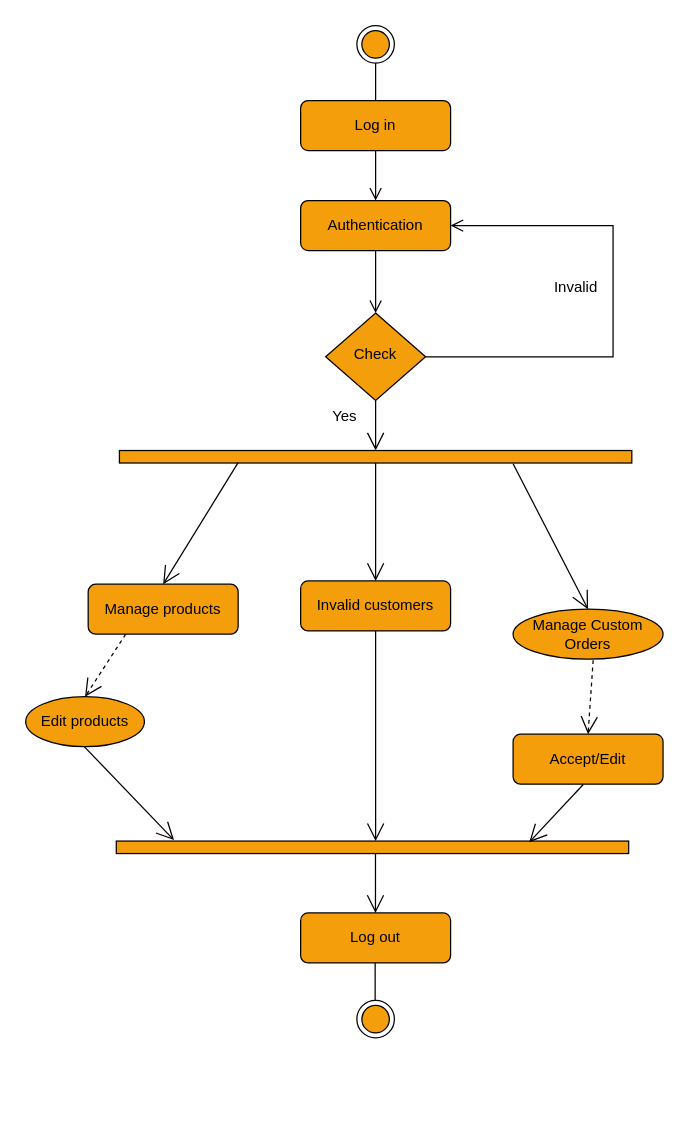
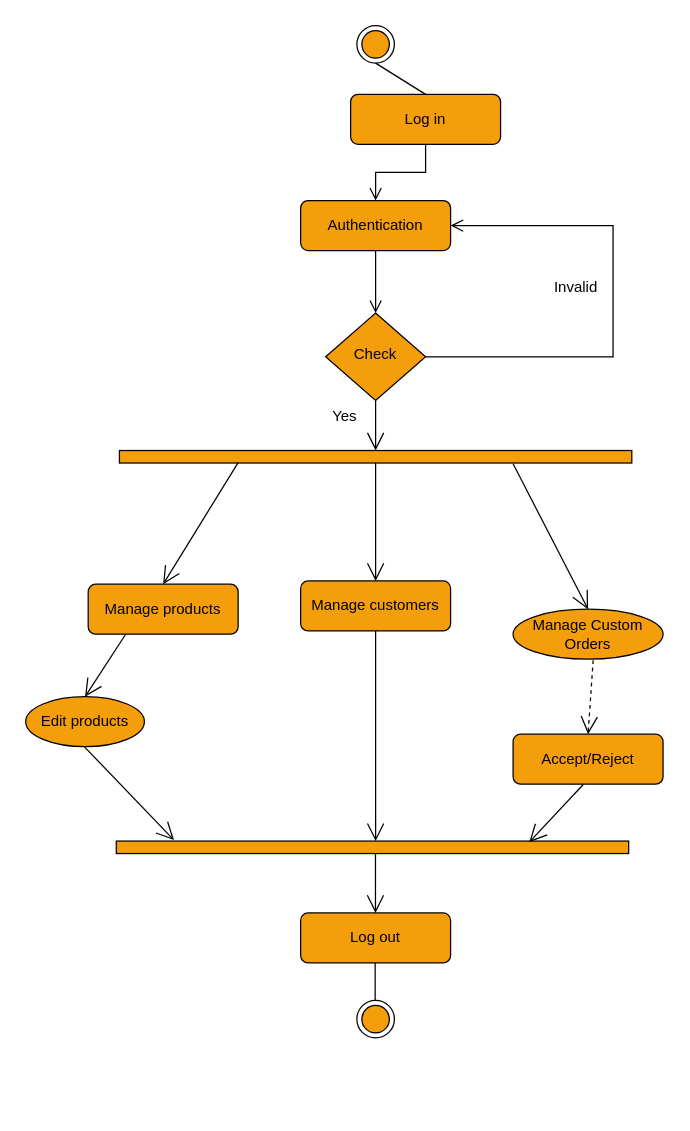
  <mxCell id="0" />
  <mxCell id="1" parent="0" />
  <mxCell id="2" value="" style="rounded=0;html=1;jettySize=auto;orthogonalLoop=1;fontSize=11;endArrow=open;endFill=0;endSize=8;strokeWidth=1;shadow=0;labelBackgroundColor=none;edgeStyle=orthogonalEdgeStyle;strokeColor=light-dark(#000000,#000000);" edge="1" parent="1" source="11" target="5"><mxGeometry relative="1" as="geometry" /></mxCell>
- <mxCell id="3" value="&lt;font style=&quot;color: light-dark(rgb(0, 0, 0), rgb(0, 0, 0));&quot;&gt;Log in&lt;/font&gt;" style="rounded=1;whiteSpace=wrap;html=1;fontSize=12;glass=0;strokeWidth=1;shadow=0;fillColor=light-dark(#F59E0B,#F59E0B);strokeColor=light-dark(#000000,#000000);" vertex="1" parent="1"><mxGeometry x="240" y="80" width="120" height="40" as="geometry" /></mxCell>
+ <mxCell id="3" value="&lt;font style=&quot;color: light-dark(rgb(0, 0, 0), rgb(0, 0, 0));&quot;&gt;Log in&lt;/font&gt;" style="rounded=1;whiteSpace=wrap;html=1;fontSize=12;glass=0;strokeWidth=1;shadow=0;fillColor=light-dark(#F59E0B,#F59E0B);strokeColor=light-dark(#000000,#000000);" vertex="1" parent="1"><mxGeometry x="280" y="75" width="120" height="40" as="geometry" /></mxCell>
  <mxCell id="4" value="&lt;font style=&quot;color: light-dark(rgb(0, 0, 0), rgb(0, 0, 0)); font-size: 12px;&quot;&gt;Invalid&lt;/font&gt;" style="edgeStyle=orthogonalEdgeStyle;rounded=0;html=1;jettySize=auto;orthogonalLoop=1;fontSize=11;endArrow=open;endFill=0;endSize=8;strokeWidth=1;shadow=0;labelBackgroundColor=none;strokeColor=light-dark(#000000,#000000);entryX=1;entryY=0.5;entryDx=0;entryDy=0;" edge="1" parent="1" source="5" target="11"><mxGeometry x="0.065" y="30" relative="1" as="geometry"><mxPoint as="offset" /><mxPoint x="490.091" y="190" as="targetPoint" /><Array as="points"><mxPoint x="490" y="285" /><mxPoint x="490" y="180" /></Array></mxGeometry></mxCell>
  <mxCell id="5" value="&lt;font style=&quot;color: light-dark(rgb(0, 0, 0), rgb(0, 0, 0));&quot;&gt;Check&lt;/font&gt;" style="rhombus;whiteSpace=wrap;html=1;shadow=0;fontFamily=Helvetica;fontSize=12;align=center;strokeWidth=1;spacing=6;spacingTop=-4;fillColor=light-dark(#F59E0B,#F59E0B);strokeColor=light-dark(#000000,#000000);" vertex="1" parent="1"><mxGeometry x="260" y="250" width="80" height="70" as="geometry" /></mxCell>
  <mxCell id="6" value="&lt;font style=&quot;color: light-dark(rgb(0, 0, 0), rgb(0, 0, 0));&quot;&gt;Log out&lt;/font&gt;" style="rounded=1;whiteSpace=wrap;html=1;fontSize=12;glass=0;strokeWidth=1;shadow=0;strokeColor=light-dark(#000000,#000000);fillColor=light-dark(#F59E0B,#F59E0B);" vertex="1" parent="1"><mxGeometry x="240" y="730" width="120" height="40" as="geometry" /></mxCell>
  <mxCell id="7" value="" style="ellipse;html=1;shape=endState;fillColor=light-dark(#F59E0B,#F59E0B);strokeColor=light-dark(#000000,#000000);" vertex="1" parent="1"><mxGeometry x="285" y="20" width="30" height="30" as="geometry" /></mxCell>
  <mxCell id="8" value="" style="endArrow=none;html=1;rounded=0;strokeColor=light-dark(#000000,#000000);entryX=0.5;entryY=1;entryDx=0;entryDy=0;exitX=0.5;exitY=0;exitDx=0;exitDy=0;" edge="1" parent="1" source="3" target="7"><mxGeometry width="50" height="50" relative="1" as="geometry"><mxPoint x="275" y="80" as="sourcePoint" /><mxPoint x="325" y="30" as="targetPoint" /></mxGeometry></mxCell>
  <mxCell id="9" value="" style="ellipse;html=1;shape=endState;fillColor=light-dark(#F59E0B,#F59E0B);strokeColor=light-dark(#000000,#000000);" vertex="1" parent="1"><mxGeometry x="285" y="800" width="30" height="30" as="geometry" /></mxCell>
  <mxCell id="10" value="" style="rounded=0;html=1;jettySize=auto;orthogonalLoop=1;fontSize=11;endArrow=open;endFill=0;endSize=8;strokeWidth=1;shadow=0;labelBackgroundColor=none;edgeStyle=orthogonalEdgeStyle;strokeColor=light-dark(#000000,#000000);" edge="1" parent="1" source="3" target="11"><mxGeometry relative="1" as="geometry"><mxPoint x="300" y="120" as="sourcePoint" /><mxPoint x="300" y="380" as="targetPoint" /></mxGeometry></mxCell>
  <mxCell id="11" value="&lt;font style=&quot;color: light-dark(rgb(0, 0, 0), rgb(0, 0, 0));&quot;&gt;Authentication&lt;/font&gt;" style="rounded=1;whiteSpace=wrap;html=1;fontSize=12;glass=0;strokeWidth=1;shadow=0;fillColor=light-dark(#F59E0B,#F59E0B);strokeColor=light-dark(#000000,#000000);" vertex="1" parent="1"><mxGeometry x="240" y="160" width="120" height="40" as="geometry" /></mxCell>
  <mxCell id="12" value="" style="html=1;points=[[0,0,0,0,5],[0,1,0,0,-5],[1,0,0,0,5],[1,1,0,0,-5]];perimeter=orthogonalPerimeter;outlineConnect=0;targetShapes=umlLifeline;portConstraint=eastwest;newEdgeStyle={&quot;curved&quot;:0,&quot;rounded&quot;:0};rotation=-90;strokeColor=light-dark(#000000,#000000);fillColor=light-dark(#F59E0B,#F59E0B);" vertex="1" parent="1"><mxGeometry x="295" y="160" width="10" height="410" as="geometry" /></mxCell>
  <mxCell id="13" value="&lt;font style=&quot;color: light-dark(rgb(0, 0, 0), rgb(0, 0, 0));&quot;&gt;Manage products&lt;/font&gt;" style="rounded=1;whiteSpace=wrap;html=1;fontSize=12;glass=0;strokeWidth=1;shadow=0;fillColor=light-dark(#F59E0B,#F59E0B);strokeColor=light-dark(#000000,#000000);" vertex="1" parent="1"><mxGeometry x="70" y="467" width="120" height="40" as="geometry" /></mxCell>
  <mxCell id="14" value="" style="endArrow=open;endFill=1;endSize=12;html=1;rounded=0;strokeColor=light-dark(#000000,#000000);entryX=0.5;entryY=0;entryDx=0;entryDy=0;exitX=0.034;exitY=0.378;exitDx=0;exitDy=0;exitPerimeter=0;" edge="1" parent="1" target="13"><mxGeometry width="160" relative="1" as="geometry"><mxPoint x="189.98" y="369.66" as="sourcePoint" /><mxPoint x="190" y="490" as="targetPoint" /></mxGeometry></mxCell>
- <mxCell id="15" value="" style="endArrow=open;endFill=1;endSize=12;html=1;rounded=0;strokeColor=light-dark(#000000,#000000);exitX=0.25;exitY=1;exitDx=0;exitDy=0;entryX=0.5;entryY=0;entryDx=0;entryDy=0;dashed=1;" edge="1" parent="1" source="13" target="16"><mxGeometry width="160" relative="1" as="geometry"><mxPoint x="125" y="507" as="sourcePoint" /><mxPoint x="155" y="567" as="targetPoint" /></mxGeometry></mxCell>
+ <mxCell id="15" value="" style="endArrow=open;endFill=1;endSize=12;html=1;rounded=0;strokeColor=light-dark(#000000,#000000);exitX=0.25;exitY=1;exitDx=0;exitDy=0;entryX=0.5;entryY=0;entryDx=0;entryDy=0;" edge="1" parent="1" source="13" target="16"><mxGeometry width="160" relative="1" as="geometry"><mxPoint x="125" y="507" as="sourcePoint" /><mxPoint x="155" y="567" as="targetPoint" /></mxGeometry></mxCell>
  <mxCell id="16" value="&lt;font style=&quot;color: light-dark(rgb(0, 0, 0), rgb(0, 0, 0));&quot;&gt;Edit products&lt;/font&gt;" style="ellipse;whiteSpace=wrap;html=1;fontSize=12;glass=0;strokeWidth=1;shadow=0;strokeColor=light-dark(#000000,#000000);fillColor=light-dark(#F59E0B,#F59E0B);" vertex="1" parent="1"><mxGeometry x="20" y="557" width="95" height="40" as="geometry" /></mxCell>
  <mxCell id="17" value="" style="html=1;points=[[0,0,0,0,5],[0,1,0,0,-5],[1,0,0,0,5],[1,1,0,0,-5]];perimeter=orthogonalPerimeter;outlineConnect=0;targetShapes=umlLifeline;portConstraint=eastwest;newEdgeStyle={&quot;curved&quot;:0,&quot;rounded&quot;:0};rotation=-90;strokeColor=light-dark(#000000,#000000);fillColor=light-dark(#F59E0B,#F59E0B);" vertex="1" parent="1"><mxGeometry x="292.5" y="472.5" width="10" height="410" as="geometry" /></mxCell>
  <mxCell id="18" value="" style="endArrow=open;endFill=1;endSize=12;html=1;rounded=0;exitX=0.5;exitY=1;exitDx=0;exitDy=0;strokeColor=light-dark(#000000,#000000);" edge="1" parent="1" source="5" target="12"><mxGeometry width="160" relative="1" as="geometry"><mxPoint x="250" y="360" as="sourcePoint" /><mxPoint x="410" y="360" as="targetPoint" /></mxGeometry></mxCell>
  <mxCell id="19" value="&lt;font style=&quot;color: light-dark(rgb(0, 0, 0), rgb(0, 0, 0));&quot;&gt;Manage Custom Orders&lt;/font&gt;" style="ellipse;whiteSpace=wrap;html=1;fontSize=12;glass=0;strokeWidth=1;shadow=0;fillColor=light-dark(#F59E0B,#F59E0B);strokeColor=light-dark(#000000,#000000);" vertex="1" parent="1"><mxGeometry x="410" y="487" width="120" height="40" as="geometry" /></mxCell>
  <mxCell id="20" value="" style="endArrow=open;endFill=1;endSize=12;html=1;rounded=0;strokeColor=light-dark(#000000,#000000);entryX=0.5;entryY=0;entryDx=0;entryDy=0;exitX=-0.059;exitY=0.622;exitDx=0;exitDy=0;exitPerimeter=0;" edge="1" parent="1" target="19"><mxGeometry width="160" relative="1" as="geometry"><mxPoint x="410" y="370.59" as="sourcePoint" /><mxPoint x="549.98" y="490" as="targetPoint" /></mxGeometry></mxCell>
  <mxCell id="21" value="" style="endArrow=open;endFill=1;endSize=12;html=1;rounded=0;strokeColor=light-dark(#000000,#000000);exitX=0.534;exitY=1.019;exitDx=0;exitDy=0;exitPerimeter=0;entryX=0.5;entryY=0;entryDx=0;entryDy=0;dashed=1;" edge="1" parent="1" source="19" target="29"><mxGeometry width="160" relative="1" as="geometry"><mxPoint x="444.98" y="522" as="sourcePoint" /><mxPoint x="458.75" y="671.89" as="targetPoint" /></mxGeometry></mxCell>
  <mxCell id="22" value="&lt;font style=&quot;color: light-dark(rgb(0, 0, 0), rgb(0, 0, 0));&quot;&gt;Yes&lt;/font&gt;" style="text;html=1;align=center;verticalAlign=middle;resizable=0;points=[];autosize=1;strokeColor=none;fillColor=none;" vertex="1" parent="1"><mxGeometry x="255" y="318" width="40" height="30" as="geometry" /></mxCell>
  <mxCell id="23" value="" style="endArrow=none;html=1;rounded=0;strokeColor=light-dark(#000000,#000000);entryX=0.5;entryY=1;entryDx=0;entryDy=0;exitX=0.5;exitY=0;exitDx=0;exitDy=0;" edge="1" parent="1"><mxGeometry width="50" height="50" relative="1" as="geometry"><mxPoint x="299.63" y="800" as="sourcePoint" /><mxPoint x="299.63" y="770" as="targetPoint" /></mxGeometry></mxCell>
  <mxCell id="24" value="" style="endArrow=open;endFill=1;endSize=12;html=1;rounded=0;strokeColor=light-dark(#000000,#000000);entryX=1.077;entryY=0.137;entryDx=0;entryDy=0;entryPerimeter=0;exitX=0.493;exitY=0.997;exitDx=0;exitDy=0;exitPerimeter=0;" edge="1" parent="1" source="16"><mxGeometry width="160" relative="1" as="geometry"><mxPoint x="50" y="607" as="sourcePoint" /><mxPoint x="138.67" y="671.73" as="targetPoint" /></mxGeometry></mxCell>
  <mxCell id="25" value="" style="endArrow=open;endFill=1;endSize=12;html=1;rounded=0;strokeColor=light-dark(#000000,#000000);" edge="1" parent="1" source="17"><mxGeometry width="160" relative="1" as="geometry"><mxPoint x="299.89" y="690" as="sourcePoint" /><mxPoint x="299.89" y="730" as="targetPoint" /></mxGeometry></mxCell>
- <mxCell id="26" value="&lt;font style=&quot;color: light-dark(rgb(0, 0, 0), rgb(0, 0, 0));&quot;&gt;Invalid customers&lt;/font&gt;" style="rounded=1;whiteSpace=wrap;html=1;fontSize=12;glass=0;strokeWidth=1;shadow=0;fillColor=light-dark(#F59E0B,#F59E0B);strokeColor=light-dark(#000000,#000000);" vertex="1" parent="1"><mxGeometry x="240" y="464.34" width="120" height="40" as="geometry" /></mxCell>
+ <mxCell id="26" value="&lt;font style=&quot;color: light-dark(rgb(0, 0, 0), rgb(0, 0, 0));&quot;&gt;Manage customers&lt;/font&gt;" style="rounded=1;whiteSpace=wrap;html=1;fontSize=12;glass=0;strokeWidth=1;shadow=0;fillColor=light-dark(#F59E0B,#F59E0B);strokeColor=light-dark(#000000,#000000);" vertex="1" parent="1"><mxGeometry x="240" y="464.34" width="120" height="40" as="geometry" /></mxCell>
  <mxCell id="27" value="" style="endArrow=open;endFill=1;endSize=12;html=1;rounded=0;strokeColor=light-dark(#000000,#000000);entryX=0.5;entryY=0;entryDx=0;entryDy=0;" edge="1" parent="1" target="26"><mxGeometry width="160" relative="1" as="geometry"><mxPoint x="300" y="370" as="sourcePoint" /><mxPoint x="360" y="487.34" as="targetPoint" /></mxGeometry></mxCell>
  <mxCell id="28" value="" style="endArrow=open;endFill=1;endSize=12;html=1;rounded=0;strokeColor=light-dark(#000000,#000000);exitX=0.5;exitY=1;exitDx=0;exitDy=0;" edge="1" parent="1" source="26" target="17"><mxGeometry width="160" relative="1" as="geometry"><mxPoint x="270" y="509.34" as="sourcePoint" /><mxPoint x="300" y="577" as="targetPoint" /></mxGeometry></mxCell>
- <mxCell id="29" value="&lt;font style=&quot;color: light-dark(rgb(0, 0, 0), rgb(0, 0, 0));&quot;&gt;Accept/Edit&lt;/font&gt;" style="rounded=1;whiteSpace=wrap;html=1;fontSize=12;glass=0;strokeWidth=1;shadow=0;fillColor=light-dark(#F59E0B,#F59E0B);strokeColor=light-dark(#000000,#000000);" vertex="1" parent="1"><mxGeometry x="410" y="587" width="120" height="40" as="geometry" /></mxCell>
+ <mxCell id="29" value="&lt;font style=&quot;color: light-dark(rgb(0, 0, 0), rgb(0, 0, 0));&quot;&gt;Accept/Reject&lt;/font&gt;" style="rounded=1;whiteSpace=wrap;html=1;fontSize=12;glass=0;strokeWidth=1;shadow=0;fillColor=light-dark(#F59E0B,#F59E0B);strokeColor=light-dark(#000000,#000000);" vertex="1" parent="1"><mxGeometry x="410" y="587" width="120" height="40" as="geometry" /></mxCell>
  <mxCell id="30" value="" style="endArrow=open;endFill=1;endSize=12;html=1;rounded=0;strokeColor=light-dark(#000000,#000000);exitX=0.468;exitY=1.005;exitDx=0;exitDy=0;exitPerimeter=0;entryX=0.911;entryY=0.806;entryDx=0;entryDy=0;entryPerimeter=0;" edge="1" parent="1" source="29" target="17"><mxGeometry width="160" relative="1" as="geometry"><mxPoint x="464" y="617" as="sourcePoint" /><mxPoint x="430" y="667" as="targetPoint" /></mxGeometry></mxCell>
